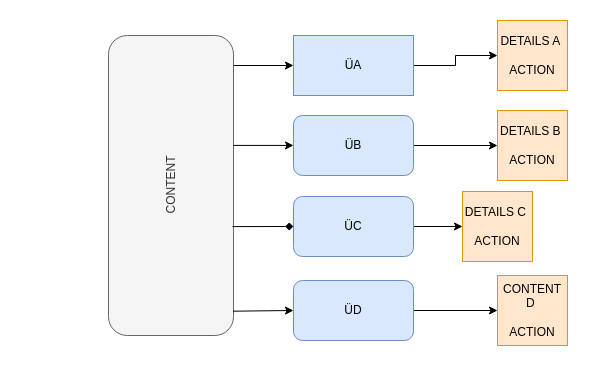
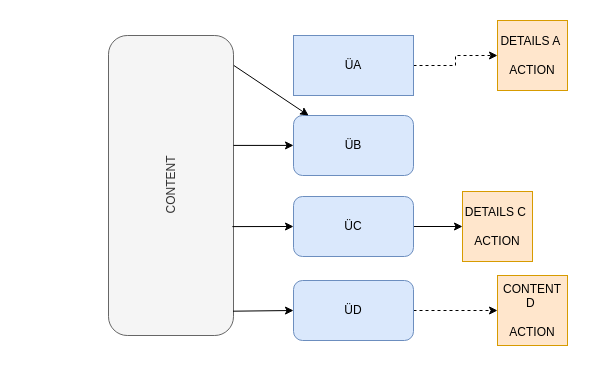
  <mxCell id="0" />
  <mxCell id="1" parent="0" />
  <mxCell id="2" value="CONTENT" style="rounded=1;whiteSpace=wrap;html=1;rotation=-90;fillColor=#f5f5f5;fontColor=#333333;strokeColor=#666666;" vertex="1" parent="1"><mxGeometry x="20.5" y="122.5" width="300" height="125" as="geometry" /></mxCell>
- <mxCell id="3" style="edgeStyle=orthogonalEdgeStyle;rounded=0;orthogonalLoop=1;jettySize=auto;html=1;" edge="1" parent="1" source="4" target="14"><mxGeometry relative="1" as="geometry" /></mxCell>
+ <mxCell id="3" style="edgeStyle=orthogonalEdgeStyle;rounded=0;orthogonalLoop=1;jettySize=auto;html=1;dashed=1;" edge="1" parent="1" source="4" target="14"><mxGeometry relative="1" as="geometry" /></mxCell>
  <mxCell id="4" value="ÜA" style="whiteSpace=wrap;html=1;fillColor=#dae8fc;strokeColor=#6c8ebf;rounded=0;" vertex="1" parent="1"><mxGeometry x="293" y="35" width="120" height="60" as="geometry" /></mxCell>
- <mxCell id="5" style="edgeStyle=orthogonalEdgeStyle;rounded=0;orthogonalLoop=1;jettySize=auto;html=1;" edge="1" parent="1" source="6" target="15"><mxGeometry relative="1" as="geometry" /></mxCell>
  <mxCell id="6" value="ÜB" style="rounded=1;whiteSpace=wrap;html=1;fillColor=#dae8fc;strokeColor=#6c8ebf;" vertex="1" parent="1"><mxGeometry x="293" y="115" width="120" height="60" as="geometry" /></mxCell>
  <mxCell id="7" style="edgeStyle=orthogonalEdgeStyle;rounded=0;orthogonalLoop=1;jettySize=auto;html=1;" edge="1" parent="1" source="8" target="16"><mxGeometry relative="1" as="geometry" /></mxCell>
  <mxCell id="8" value="ÜC" style="rounded=1;whiteSpace=wrap;html=1;fillColor=#dae8fc;strokeColor=#6c8ebf;" vertex="1" parent="1"><mxGeometry x="293" y="196" width="120" height="60" as="geometry" /></mxCell>
- <mxCell id="9" style="edgeStyle=orthogonalEdgeStyle;rounded=0;orthogonalLoop=1;jettySize=auto;html=1;" edge="1" parent="1" source="10" target="17"><mxGeometry relative="1" as="geometry" /></mxCell>
+ <mxCell id="9" style="edgeStyle=orthogonalEdgeStyle;rounded=0;orthogonalLoop=1;jettySize=auto;html=1;dashed=1;" edge="1" parent="1" source="10" target="17"><mxGeometry relative="1" as="geometry" /></mxCell>
  <mxCell id="10" value="ÜD" style="rounded=1;whiteSpace=wrap;html=1;fillColor=#dae8fc;strokeColor=#6c8ebf;" vertex="1" parent="1"><mxGeometry x="293" y="280" width="120" height="60" as="geometry" /></mxCell>
- <mxCell id="11" value="" style="endArrow=classic;html=1;rounded=0;entryX=0;entryY=0.5;entryDx=0;entryDy=0;exitX=0.9;exitY=1.003;exitDx=0;exitDy=0;exitPerimeter=0;" edge="1" parent="1" source="2" target="4"><mxGeometry width="50" height="50" relative="1" as="geometry"><mxPoint x="233" y="65" as="sourcePoint" /><mxPoint x="523" y="215" as="targetPoint" /></mxGeometry></mxCell>
- <mxCell id="12" value="" style="endArrow=diamond;html=1;rounded=0;exitX=0.363;exitY=0.991;exitDx=0;exitDy=0;exitPerimeter=0;entryX=0;entryY=0.5;entryDx=0;entryDy=0;" edge="1" parent="1" source="2" target="8"><mxGeometry width="50" height="50" relative="1" as="geometry"><mxPoint x="223" y="236" as="sourcePoint" /><mxPoint x="287" y="234" as="targetPoint" /></mxGeometry></mxCell>
+ <mxCell id="11" value="" style="endArrow=classic;html=1;rounded=0;exitX=0.9;exitY=1.003;exitDx=0;exitDy=0;exitPerimeter=0;" edge="1" parent="1" source="2" target="6"><mxGeometry width="50" height="50" relative="1" as="geometry"><mxPoint x="233" y="65" as="sourcePoint" /><mxPoint x="523" y="215" as="targetPoint" /></mxGeometry></mxCell>
+ <mxCell id="12" value="" style="endArrow=classic;html=1;rounded=0;exitX=0.363;exitY=0.991;exitDx=0;exitDy=0;exitPerimeter=0;entryX=0;entryY=0.5;entryDx=0;entryDy=0;" edge="1" parent="1" source="2" target="8"><mxGeometry width="50" height="50" relative="1" as="geometry"><mxPoint x="223" y="236" as="sourcePoint" /><mxPoint x="287" y="234" as="targetPoint" /></mxGeometry></mxCell>
  <mxCell id="13" value="" style="endArrow=classic;html=1;rounded=0;exitX=0.081;exitY=0.996;exitDx=0;exitDy=0;exitPerimeter=0;entryX=0;entryY=0.5;entryDx=0;entryDy=0;" edge="1" parent="1" source="2" target="10"><mxGeometry width="50" height="50" relative="1" as="geometry"><mxPoint x="223" y="321" as="sourcePoint" /><mxPoint x="287" y="319" as="targetPoint" /></mxGeometry></mxCell>
  <mxCell id="14" value="DETAILS A&amp;nbsp;&lt;div&gt;&lt;br&gt;&lt;/div&gt;&lt;div&gt;ACTION&lt;/div&gt;" style="whiteSpace=wrap;html=1;aspect=fixed;fillColor=#ffe6cc;strokeColor=#d79b00;" vertex="1" parent="1"><mxGeometry x="497" y="20" width="70" height="70" as="geometry" /></mxCell>
- <mxCell id="15" value="DETAILS B&amp;nbsp;&lt;div&gt;&lt;br&gt;&lt;/div&gt;&lt;div&gt;ACTION&lt;/div&gt;" style="whiteSpace=wrap;html=1;aspect=fixed;fillColor=#ffe6cc;strokeColor=#d79b00;" vertex="1" parent="1"><mxGeometry x="497" y="110" width="70" height="70" as="geometry" /></mxCell>
  <mxCell id="16" value="DETAILS C&amp;nbsp;&lt;div&gt;&lt;br&gt;&lt;/div&gt;&lt;div&gt;ACTION&lt;/div&gt;" style="whiteSpace=wrap;html=1;aspect=fixed;fillColor=#ffe6cc;strokeColor=#d79b00;" vertex="1" parent="1"><mxGeometry x="462" y="191" width="70" height="70" as="geometry" /></mxCell>
  <mxCell id="17" value="CONTENT D&amp;nbsp;&lt;div&gt;&lt;br&gt;&lt;/div&gt;&lt;div&gt;ACTION&lt;/div&gt;" style="whiteSpace=wrap;html=1;aspect=fixed;fillColor=#ffe6cc;strokeColor=#d79b00;" vertex="1" parent="1"><mxGeometry x="497" y="275" width="70" height="70" as="geometry" /></mxCell>
  <mxCell id="18" value="" style="endArrow=classic;html=1;rounded=0;entryX=0;entryY=0.5;entryDx=0;entryDy=0;exitX=0.9;exitY=1.003;exitDx=0;exitDy=0;exitPerimeter=0;" edge="1" parent="1"><mxGeometry width="50" height="50" relative="1" as="geometry"><mxPoint x="233" y="144.92" as="sourcePoint" /><mxPoint x="293" y="144.92" as="targetPoint" /></mxGeometry></mxCell>
